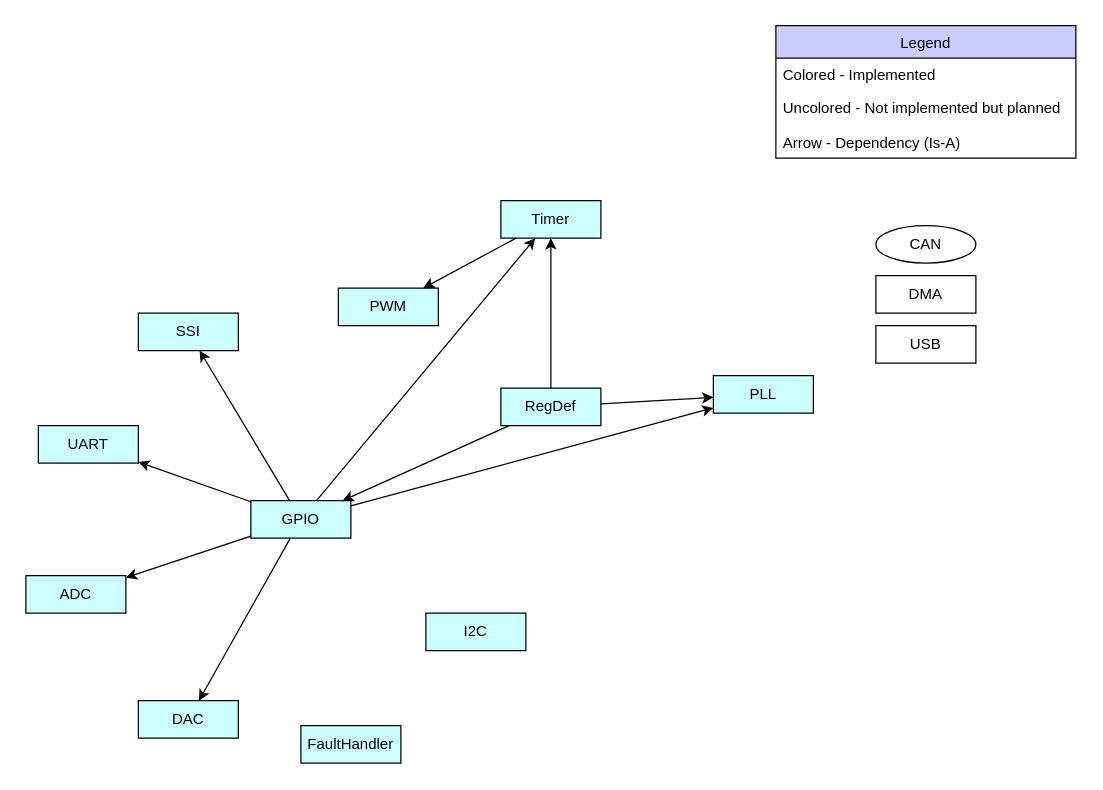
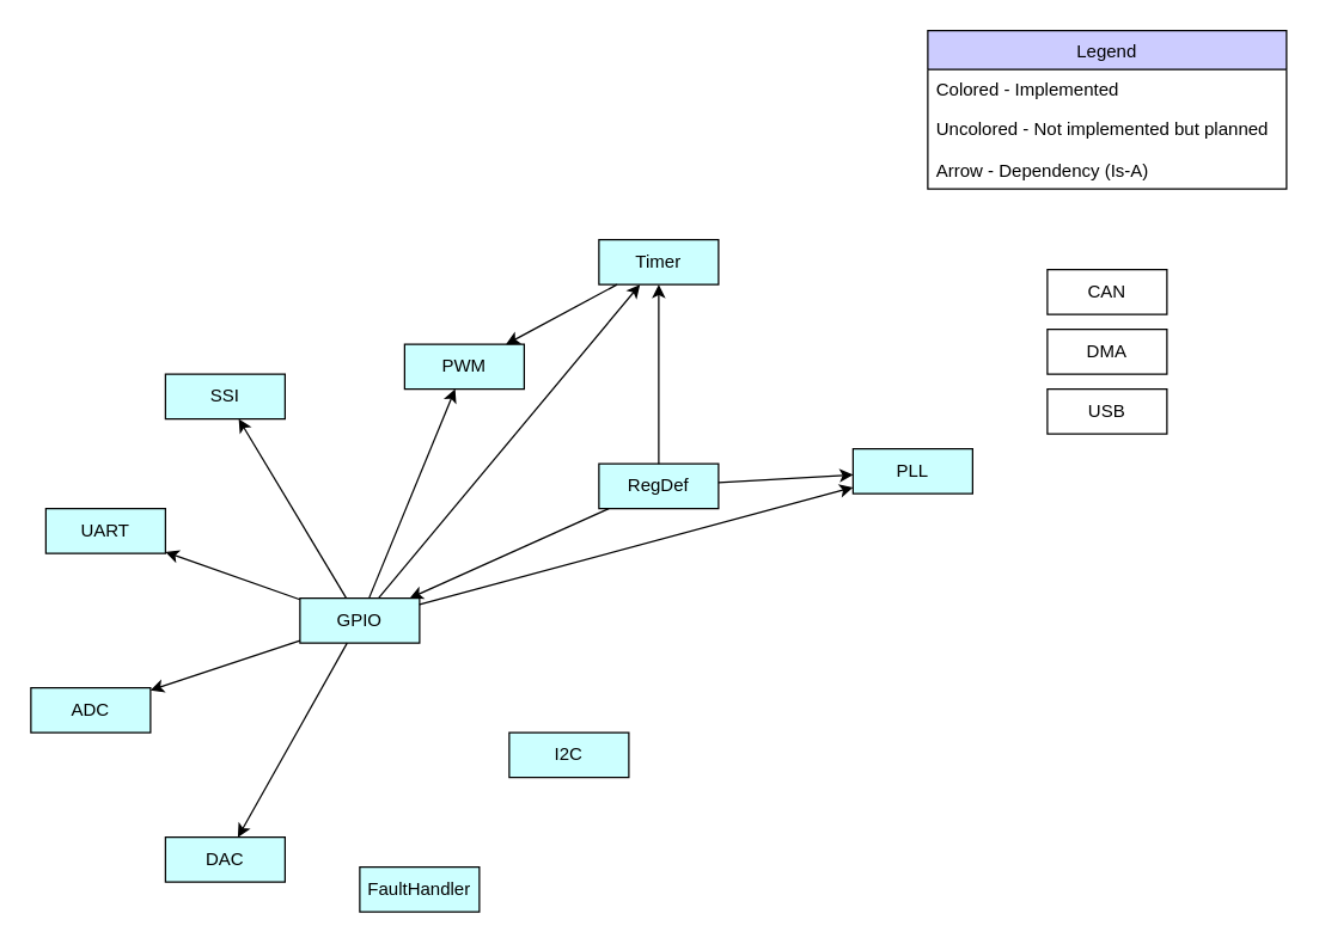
  <mxCell id="0" />
  <mxCell id="1" parent="0" />
  <mxCell id="2" value="Legend" style="swimlane;fontStyle=0;childLayout=stackLayout;horizontal=1;startSize=26;horizontalStack=0;resizeParent=1;resizeParentMax=0;resizeLast=0;collapsible=1;marginBottom=0;fillColor=#CCCCFF;" parent="1" vertex="1"><mxGeometry x="620" y="20" width="240" height="106" as="geometry" /></mxCell>
  <mxCell id="3" value="Colored - Implemented" style="text;strokeColor=none;fillColor=none;align=left;verticalAlign=top;spacingLeft=4;spacingRight=4;overflow=hidden;rotatable=0;points=[[0,0.5],[1,0.5]];portConstraint=eastwest;" parent="2" vertex="1"><mxGeometry y="26" width="240" height="26" as="geometry" /></mxCell>
  <mxCell id="4" value="Uncolored - Not implemented but planned" style="text;strokeColor=none;fillColor=none;align=left;verticalAlign=top;spacingLeft=4;spacingRight=4;overflow=hidden;rotatable=0;points=[[0,0.5],[1,0.5]];portConstraint=eastwest;" parent="2" vertex="1"><mxGeometry y="52" width="240" height="28" as="geometry" /></mxCell>
  <mxCell id="5" value="Arrow - Dependency (Is-A)" style="text;strokeColor=none;fillColor=none;align=left;verticalAlign=top;spacingLeft=4;spacingRight=4;overflow=hidden;rotatable=0;points=[[0,0.5],[1,0.5]];portConstraint=eastwest;" parent="2" vertex="1"><mxGeometry y="80" width="240" height="26" as="geometry" /></mxCell>
- <mxCell id="6" value="CAN" style="ellipse;whiteSpace=wrap;html=1;hachureGap=4;pointerEvents=0;fillColor=none;" parent="1" vertex="1"><mxGeometry x="700" y="180" width="80" height="30" as="geometry" /></mxCell>
+ <mxCell id="6" value="CAN" style="whiteSpace=wrap;html=1;hachureGap=4;pointerEvents=0;fillColor=none;" parent="1" vertex="1"><mxGeometry x="700" y="180" width="80" height="30" as="geometry" /></mxCell>
  <mxCell id="7" value="DMA" style="whiteSpace=wrap;html=1;hachureGap=4;pointerEvents=0;fillColor=none;" parent="1" vertex="1"><mxGeometry x="700" y="220" width="80" height="30" as="geometry" /></mxCell>
  <mxCell id="8" value="USB" style="whiteSpace=wrap;html=1;hachureGap=4;pointerEvents=0;fillColor=none;" parent="1" vertex="1"><mxGeometry x="700" y="260" width="80" height="30" as="geometry" /></mxCell>
  <mxCell id="9" value="GPIO" style="whiteSpace=wrap;html=1;fillColor=#CCFFFF;" vertex="1" parent="1"><mxGeometry x="200" y="400" width="80" height="30" as="geometry" /></mxCell>
  <mxCell id="10" value="FaultHandler" style="whiteSpace=wrap;html=1;fillColor=#CCFFFF;" vertex="1" parent="1"><mxGeometry x="240" y="580" width="80" height="30" as="geometry" /></mxCell>
  <mxCell id="11" value="" style="rounded=0;" edge="1" source="9" target="13" parent="1"><mxGeometry x="189" y="179" as="geometry" /></mxCell>
  <mxCell id="12" value="RegDef" style="whiteSpace=wrap;html=1;fillColor=#CCFFFF;" vertex="1" parent="1"><mxGeometry x="400" y="310" width="80" height="30" as="geometry" /></mxCell>
  <mxCell id="13" value="Timer" style="whiteSpace=wrap;html=1;fillColor=#CCFFFF;" vertex="1" parent="1"><mxGeometry x="400" y="160" width="80" height="30" as="geometry" /></mxCell>
  <mxCell id="14" value="" style="rounded=0;" edge="1" source="12" target="13" parent="1"><mxGeometry x="189" y="179" as="geometry" /></mxCell>
  <mxCell id="15" value="" style="rounded=0;" edge="1" source="12" target="9" parent="1"><mxGeometry x="189" y="179" as="geometry" /></mxCell>
  <mxCell id="16" value="PLL" style="whiteSpace=wrap;html=1;fillColor=#CCFFFF;" vertex="1" parent="1"><mxGeometry x="570" y="300" width="80" height="30" as="geometry" /></mxCell>
  <mxCell id="17" value="" style="rounded=0;" edge="1" source="12" target="16" parent="1"><mxGeometry x="189" y="179" as="geometry" /></mxCell>
  <mxCell id="18" value="ADC" style="whiteSpace=wrap;html=1;fillColor=#CCFFFF;" vertex="1" parent="1"><mxGeometry x="20" y="460" width="80" height="30" as="geometry" /></mxCell>
  <mxCell id="19" value="" style="rounded=0;" edge="1" source="9" target="18" parent="1"><mxGeometry x="189" y="179" as="geometry" /></mxCell>
  <mxCell id="20" value="DAC" style="whiteSpace=wrap;html=1;fillColor=#CCFFFF;" vertex="1" parent="1"><mxGeometry x="110" y="560" width="80" height="30" as="geometry" /></mxCell>
  <mxCell id="21" value="" style="rounded=0;" edge="1" source="9" target="20" parent="1"><mxGeometry x="189" y="179" as="geometry" /></mxCell>
  <mxCell id="22" value="SSI" style="whiteSpace=wrap;html=1;fillColor=#CCFFFF;" vertex="1" parent="1"><mxGeometry x="110" y="250" width="80" height="30" as="geometry" /></mxCell>
  <mxCell id="23" value="" style="rounded=0;" edge="1" source="9" target="22" parent="1"><mxGeometry x="189" y="179" as="geometry" /></mxCell>
  <mxCell id="24" value="PWM" style="whiteSpace=wrap;html=1;fillColor=#CCFFFF;" vertex="1" parent="1"><mxGeometry x="270" y="230" width="80" height="30" as="geometry" /></mxCell>
+ <mxCell id="25" value="" style="rounded=0;" edge="1" source="9" target="24" parent="1"><mxGeometry x="189" y="179" as="geometry" /></mxCell>
  <mxCell id="26" value="UART" style="whiteSpace=wrap;html=1;fillColor=#CCFFFF;" vertex="1" parent="1"><mxGeometry x="30" y="340" width="80" height="30" as="geometry" /></mxCell>
  <mxCell id="27" value="" style="rounded=0;" edge="1" source="9" target="26" parent="1"><mxGeometry x="189" y="179" as="geometry" /></mxCell>
  <mxCell id="28" value="I2C" style="whiteSpace=wrap;html=1;fillColor=#CCFFFF;" vertex="1" parent="1"><mxGeometry x="340" y="490" width="80" height="30" as="geometry" /></mxCell>
  <mxCell id="29" value="" style="rounded=0;" edge="1" source="9" target="16" parent="1"><mxGeometry x="189" y="179" as="geometry" /></mxCell>
  <mxCell id="30" value="" style="rounded=0;" edge="1" source="13" target="24" parent="1"><mxGeometry x="189" y="179" as="geometry" /></mxCell>
